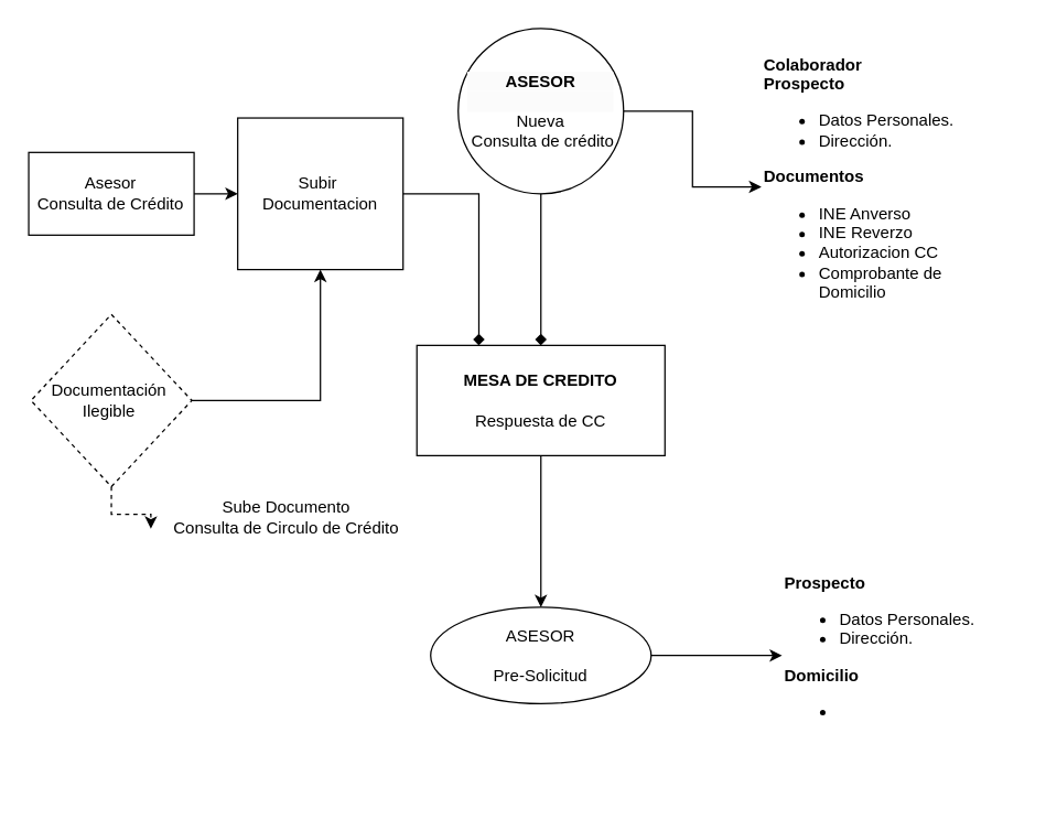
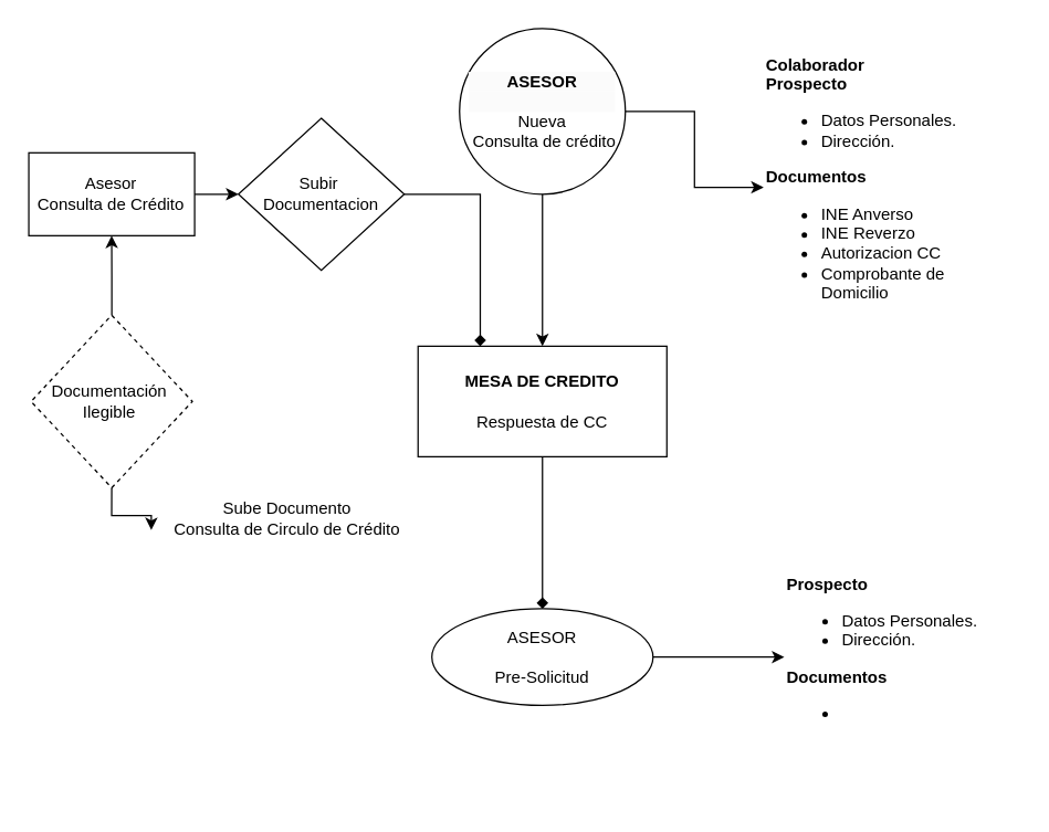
  <mxCell id="0" />
  <mxCell id="1" parent="0" />
  <mxCell id="2" value="&lt;b&gt;Colaborador&lt;/b&gt;&lt;div&gt;&lt;b&gt;Prospecto&lt;/b&gt;&lt;/div&gt;&lt;div&gt;&lt;ul&gt;&lt;li&gt;Datos Personales.&lt;/li&gt;&lt;li&gt;Dirección.&lt;/li&gt;&lt;/ul&gt;&lt;b&gt;Documentos&lt;/b&gt;&lt;/div&gt;&lt;div&gt;&lt;ul&gt;&lt;li&gt;INE Anverso&lt;/li&gt;&lt;li&gt;INE Reverzo&lt;/li&gt;&lt;li&gt;Autorizacion CC&lt;/li&gt;&lt;li&gt;Comprobante de Domicilio&lt;/li&gt;&lt;/ul&gt;&lt;/div&gt;" style="text;strokeColor=none;align=left;fillColor=none;html=1;verticalAlign=middle;whiteSpace=wrap;rounded=0;" vertex="1" parent="1"><mxGeometry x="552" y="30" width="170" height="210" as="geometry" /></mxCell>
- <mxCell id="3" value="" style="edgeStyle=orthogonalEdgeStyle;rounded=0;orthogonalLoop=1;jettySize=auto;html=1;fontFamily=Helvetica;fontSize=12;fontColor=default;" edge="1" parent="1" source="4" target="10"><mxGeometry relative="1" as="geometry" /></mxCell>
+ <mxCell id="3" value="" style="edgeStyle=orthogonalEdgeStyle;rounded=0;orthogonalLoop=1;jettySize=auto;html=1;fontFamily=Helvetica;fontSize=12;fontColor=default;endArrow=diamond;" edge="1" parent="1" source="4" target="10"><mxGeometry relative="1" as="geometry" /></mxCell>
  <mxCell id="4" value="&lt;div&gt;&lt;b&gt;MESA DE CREDITO&lt;/b&gt;&lt;/div&gt;&lt;div&gt;&lt;br&gt;&lt;/div&gt;Respuesta de CC" style="rounded=0;whiteSpace=wrap;html=1;fillColor=none;" vertex="1" parent="1"><mxGeometry x="302" y="250" width="180" height="80" as="geometry" /></mxCell>
  <mxCell id="5" style="edgeStyle=orthogonalEdgeStyle;rounded=0;orthogonalLoop=1;jettySize=auto;html=1;fontFamily=Helvetica;fontSize=12;fontColor=default;" edge="1" parent="1" source="7" target="2"><mxGeometry relative="1" as="geometry" /></mxCell>
- <mxCell id="6" style="edgeStyle=orthogonalEdgeStyle;rounded=0;orthogonalLoop=1;jettySize=auto;html=1;fontFamily=Helvetica;fontSize=12;fontColor=default;endArrow=diamond;" edge="1" parent="1" source="7" target="4"><mxGeometry relative="1" as="geometry" /></mxCell>
+ <mxCell id="6" style="edgeStyle=orthogonalEdgeStyle;rounded=0;orthogonalLoop=1;jettySize=auto;html=1;fontFamily=Helvetica;fontSize=12;fontColor=default;" edge="1" parent="1" source="7" target="4"><mxGeometry relative="1" as="geometry" /></mxCell>
  <mxCell id="7" value="&lt;br&gt;&lt;div style=&quot;forced-color-adjust: none; color: rgb(0, 0, 0); font-family: Helvetica; font-size: 12px; font-style: normal; font-variant-ligatures: normal; font-variant-caps: normal; letter-spacing: normal; orphans: 2; text-align: center; text-indent: 0px; text-transform: none; widows: 2; word-spacing: 0px; -webkit-text-stroke-width: 0px; white-space: normal; background-color: rgb(251, 251, 251); text-decoration-thickness: initial; text-decoration-style: initial; text-decoration-color: initial;&quot;&gt;&lt;span style=&quot;forced-color-adjust: none;&quot;&gt;&lt;b&gt;ASESOR&lt;/b&gt;&lt;/span&gt;&lt;/div&gt;&lt;div style=&quot;forced-color-adjust: none; color: rgb(0, 0, 0); font-family: Helvetica; font-size: 12px; font-style: normal; font-variant-ligatures: normal; font-variant-caps: normal; letter-spacing: normal; orphans: 2; text-align: center; text-indent: 0px; text-transform: none; widows: 2; word-spacing: 0px; -webkit-text-stroke-width: 0px; white-space: normal; background-color: rgb(251, 251, 251); text-decoration-thickness: initial; text-decoration-style: initial; text-decoration-color: initial;&quot;&gt;&lt;span style=&quot;forced-color-adjust: none;&quot;&gt;&lt;b&gt;&lt;br&gt;&lt;/b&gt;&lt;/span&gt;&lt;/div&gt;&lt;div style=&quot;forced-color-adjust: none; color: rgb(0, 0, 0); font-family: Helvetica; font-size: 12px; font-style: normal; font-variant-ligatures: normal; font-variant-caps: normal; font-weight: 400; letter-spacing: normal; orphans: 2; text-align: center; text-indent: 0px; text-transform: none; widows: 2; word-spacing: 0px; -webkit-text-stroke-width: 0px; white-space: normal; text-decoration-thickness: initial; text-decoration-style: initial; text-decoration-color: initial;&quot;&gt;Nueva&lt;/div&gt;&lt;div style=&quot;forced-color-adjust: none; color: rgb(0, 0, 0); font-family: Helvetica; font-size: 12px; font-style: normal; font-variant-ligatures: normal; font-variant-caps: normal; font-weight: 400; letter-spacing: normal; orphans: 2; text-align: center; text-indent: 0px; text-transform: none; widows: 2; word-spacing: 0px; -webkit-text-stroke-width: 0px; white-space: normal; text-decoration-thickness: initial; text-decoration-style: initial; text-decoration-color: initial;&quot;&gt;&amp;nbsp;Consulta de crédito&lt;br&gt;&lt;/div&gt;&lt;div&gt;&lt;br&gt;&lt;/div&gt;" style="ellipse;whiteSpace=wrap;html=1;strokeColor=default;align=center;verticalAlign=middle;fontFamily=Helvetica;fontSize=12;fontColor=default;fillColor=none;" vertex="1" parent="1"><mxGeometry x="332" y="20" width="120" height="120" as="geometry" /></mxCell>
  <mxCell id="8" value="&lt;div&gt;Sube Documento&lt;/div&gt;Consulta de Circulo de Crédito" style="text;html=1;align=center;verticalAlign=middle;resizable=0;points=[];autosize=1;strokeColor=none;fillColor=none;fontFamily=Helvetica;fontSize=12;fontColor=default;" vertex="1" parent="1"><mxGeometry x="112" y="355" width="190" height="40" as="geometry" /></mxCell>
  <mxCell id="9" style="edgeStyle=orthogonalEdgeStyle;rounded=0;orthogonalLoop=1;jettySize=auto;html=1;fontFamily=Helvetica;fontSize=12;fontColor=default;" edge="1" parent="1" source="10" target="11"><mxGeometry relative="1" as="geometry" /></mxCell>
  <mxCell id="10" value="ASESOR&lt;br&gt;&lt;br&gt;Pre-Solicitud" style="ellipse;whiteSpace=wrap;html=1;fillColor=none;" vertex="1" parent="1"><mxGeometry x="312" y="440" width="160" height="70" as="geometry" /></mxCell>
- <mxCell id="11" value="&lt;div&gt;&lt;b&gt;Prospecto&lt;/b&gt;&lt;/div&gt;&lt;div&gt;&lt;ul&gt;&lt;li&gt;Datos Personales.&lt;/li&gt;&lt;li&gt;Dirección.&lt;/li&gt;&lt;/ul&gt;&lt;b&gt;Domicilio&lt;/b&gt;&lt;/div&gt;&lt;div&gt;&lt;ul&gt;&lt;li&gt;&lt;br&gt;&lt;/li&gt;&lt;/ul&gt;&lt;/div&gt;" style="text;strokeColor=none;align=left;fillColor=none;html=1;verticalAlign=middle;whiteSpace=wrap;rounded=0;" vertex="1" parent="1"><mxGeometry x="567" y="370" width="170" height="210" as="geometry" /></mxCell>
- <mxCell id="12" value="" style="edgeStyle=orthogonalEdgeStyle;rounded=0;orthogonalLoop=1;jettySize=auto;html=1;fontFamily=Helvetica;fontSize=12;fontColor=default;" edge="1" parent="1" source="13" target="17"><mxGeometry relative="1" as="geometry" /></mxCell>
+ <mxCell id="11" value="&lt;div&gt;&lt;b&gt;Prospecto&lt;/b&gt;&lt;/div&gt;&lt;div&gt;&lt;ul&gt;&lt;li&gt;Datos Personales.&lt;/li&gt;&lt;li&gt;Dirección.&lt;/li&gt;&lt;/ul&gt;&lt;b&gt;Documentos&lt;/b&gt;&lt;/div&gt;&lt;div&gt;&lt;ul&gt;&lt;li&gt;&lt;br&gt;&lt;/li&gt;&lt;/ul&gt;&lt;/div&gt;" style="text;strokeColor=none;align=left;fillColor=none;html=1;verticalAlign=middle;whiteSpace=wrap;rounded=0;" vertex="1" parent="1"><mxGeometry x="567" y="370" width="170" height="210" as="geometry" /></mxCell>
+ <mxCell id="12" value="" style="edgeStyle=orthogonalEdgeStyle;rounded=0;orthogonalLoop=1;jettySize=auto;html=1;fontFamily=Helvetica;fontSize=12;fontColor=default;" edge="1" parent="1" source="13" target="15"><mxGeometry relative="1" as="geometry" /></mxCell>
  <mxCell id="13" value="Documentación&amp;nbsp;&lt;div&gt;Ilegible&amp;nbsp;&lt;/div&gt;" style="rhombus;whiteSpace=wrap;html=1;fillColor=none;rounded=0;dashed=1;" vertex="1" parent="1"><mxGeometry x="22" y="227.5" width="116.67" height="125" as="geometry" /></mxCell>
  <mxCell id="14" value="" style="edgeStyle=orthogonalEdgeStyle;rounded=0;orthogonalLoop=1;jettySize=auto;html=1;fontFamily=Helvetica;fontSize=12;fontColor=default;" edge="1" parent="1" source="15" target="17"><mxGeometry relative="1" as="geometry" /></mxCell>
  <mxCell id="15" value="Asesor&lt;div&gt;Consulta de Crédito&lt;/div&gt;" style="whiteSpace=wrap;html=1;fillColor=none;rounded=0;" vertex="1" parent="1"><mxGeometry x="20.335" y="110" width="120" height="60" as="geometry" /></mxCell>
  <mxCell id="16" style="edgeStyle=orthogonalEdgeStyle;rounded=0;orthogonalLoop=1;jettySize=auto;html=1;entryX=0.25;entryY=0;entryDx=0;entryDy=0;fontFamily=Helvetica;fontSize=12;fontColor=default;endArrow=diamond;" edge="1" parent="1" source="17" target="4"><mxGeometry relative="1" as="geometry" /></mxCell>
- <mxCell id="17" value="Subir&amp;nbsp;&lt;div&gt;Documentacion&lt;/div&gt;" style="whiteSpace=wrap;html=1;fillColor=none;rounded=0;" vertex="1" parent="1"><mxGeometry x="172" y="85" width="120" height="110" as="geometry" /></mxCell>
- <mxCell id="18" style="edgeStyle=orthogonalEdgeStyle;rounded=0;orthogonalLoop=1;jettySize=auto;html=1;exitX=0.5;exitY=1;exitDx=0;exitDy=0;entryX=-0.016;entryY=0.7;entryDx=0;entryDy=0;entryPerimeter=0;fontFamily=Helvetica;fontSize=12;fontColor=default;dashed=1;" edge="1" parent="1" source="13" target="8"><mxGeometry relative="1" as="geometry" /></mxCell>
+ <mxCell id="17" value="Subir&amp;nbsp;&lt;div&gt;Documentacion&lt;/div&gt;" style="rhombus;whiteSpace=wrap;html=1;fillColor=none;rounded=0;" vertex="1" parent="1"><mxGeometry x="172" y="85" width="120" height="110" as="geometry" /></mxCell>
+ <mxCell id="18" style="edgeStyle=orthogonalEdgeStyle;rounded=0;orthogonalLoop=1;jettySize=auto;html=1;exitX=0.5;exitY=1;exitDx=0;exitDy=0;entryX=-0.016;entryY=0.7;entryDx=0;entryDy=0;entryPerimeter=0;fontFamily=Helvetica;fontSize=12;fontColor=default;" edge="1" parent="1" source="13" target="8"><mxGeometry relative="1" as="geometry" /></mxCell>
